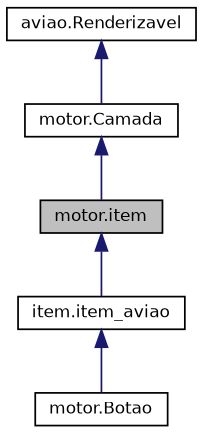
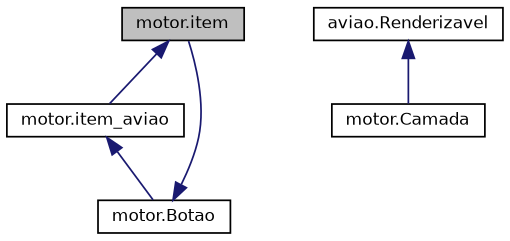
  digraph {
    node [color=black fillcolor=white fontname=Helvetica fontsize=10 shape=record style=filled]
    edge [color=midnightblue dir=back fontname=Helvetica fontsize=10 labelfontname=Helvetica labelfontsize=10 style=solid]
    n1 [fillcolor=grey75 fontcolor=black height=0.2 label="motor.item" width=0.4]
-   n2 [height=0.2 label="item.item_aviao" width=0.4]
+   n2 [height=0.2 label="motor.item_aviao" width=0.4]
    n3 [height=0.2 label="motor.Botao" width=0.4]
    n4 [height=0.2 label="motor.Camada" width=0.4]
    n5 [height=0.2 label="aviao.Renderizavel" width=0.4]
    n1 -> n2
    n2 -> n3
-   n4 -> n1
+   n3 -> n1
    n5 -> n4
  }
